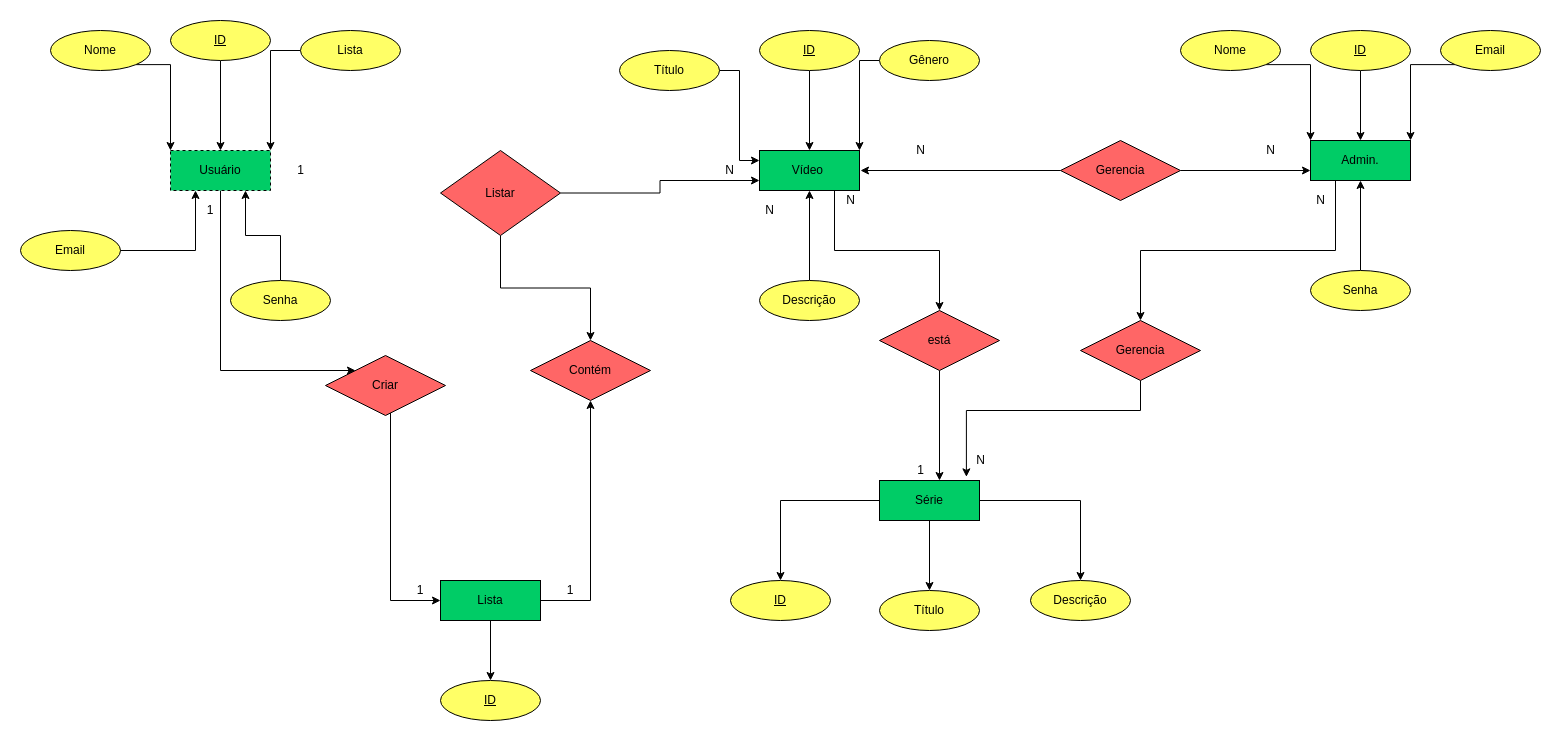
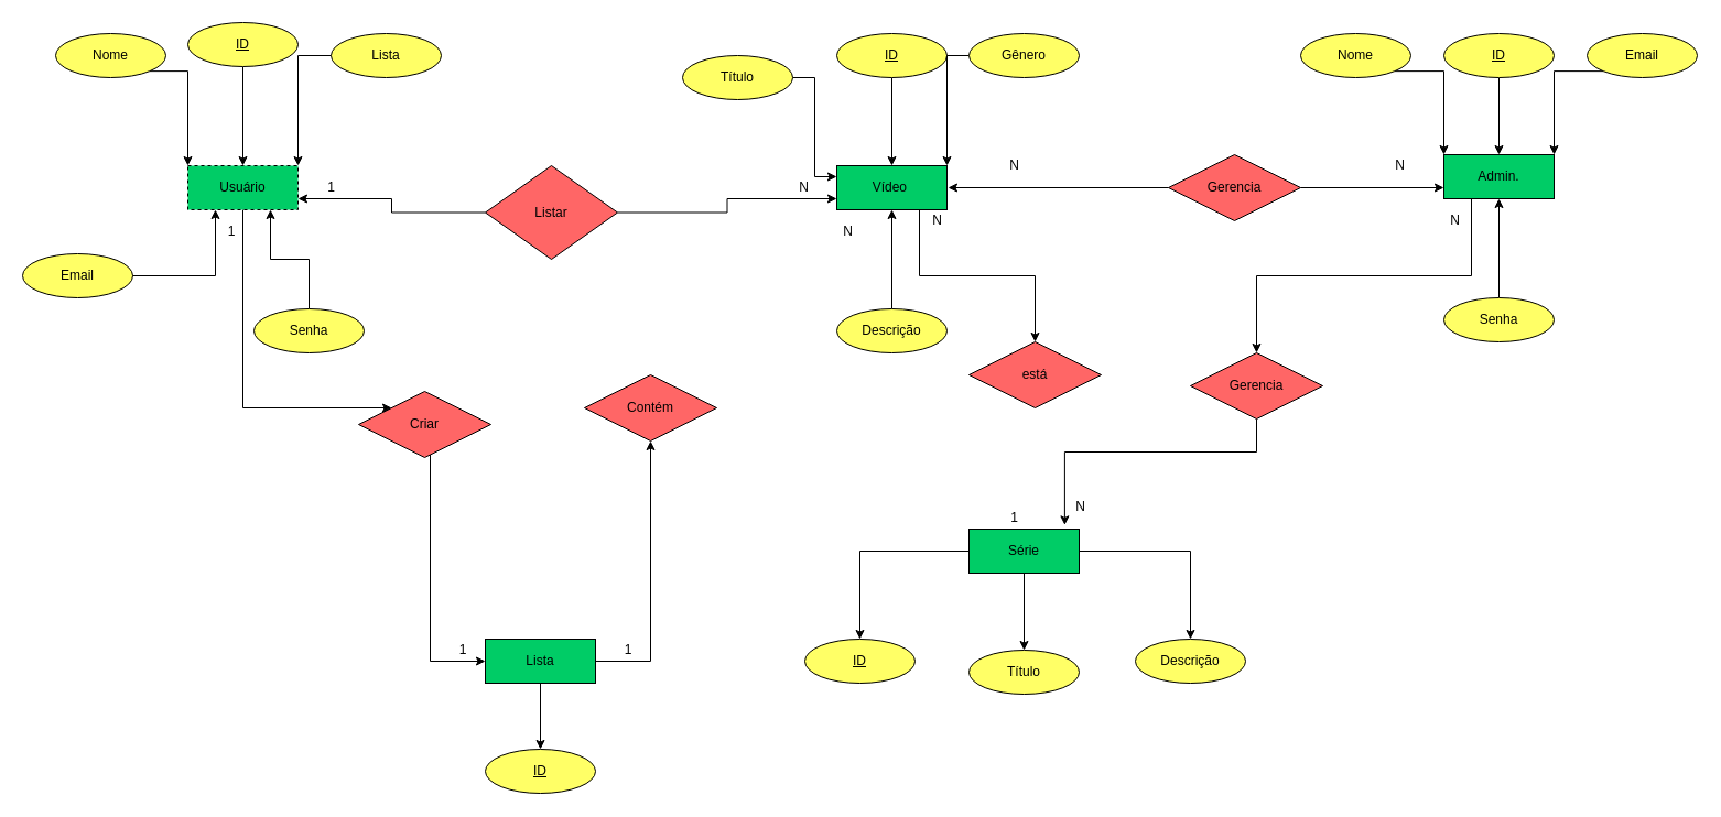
  <mxCell id="0" />
  <mxCell id="1" parent="0" />
  <mxCell id="2" style="edgeStyle=orthogonalEdgeStyle;rounded=0;orthogonalLoop=1;jettySize=auto;html=1;exitX=0.75;exitY=1;exitDx=0;exitDy=0;entryX=0.5;entryY=0;entryDx=0;entryDy=0;" parent="1" source="3" target="63" edge="1"><mxGeometry relative="1" as="geometry" /></mxCell>
  <mxCell id="3" value="Vídeo&amp;nbsp;" style="whiteSpace=wrap;html=1;align=center;fillColor=#00CC66;" parent="1" vertex="1"><mxGeometry x="759" y="150" width="100" height="40" as="geometry" /></mxCell>
  <mxCell id="4" style="edgeStyle=orthogonalEdgeStyle;rounded=0;orthogonalLoop=1;jettySize=auto;html=1;" parent="1" source="5" target="49" edge="1"><mxGeometry relative="1" as="geometry"><mxPoint x="220" y="510" as="targetPoint" /><Array as="points"><mxPoint x="220" y="370" /></Array></mxGeometry></mxCell>
  <mxCell id="5" value="Usuário" style="whiteSpace=wrap;html=1;align=center;fillColor=#00CC66;dashed=1;" parent="1" vertex="1"><mxGeometry x="170" y="150" width="100" height="40" as="geometry" /></mxCell>
  <mxCell id="6" style="edgeStyle=orthogonalEdgeStyle;rounded=0;orthogonalLoop=1;jettySize=auto;html=1;exitX=0.25;exitY=1;exitDx=0;exitDy=0;entryX=0.5;entryY=0;entryDx=0;entryDy=0;" parent="1" source="7" target="65" edge="1"><mxGeometry relative="1" as="geometry" /></mxCell>
  <mxCell id="7" value="Admin." style="whiteSpace=wrap;html=1;align=center;fillColor=#00CC66;" parent="1" vertex="1"><mxGeometry x="1310" y="140" width="100" height="40" as="geometry" /></mxCell>
  <mxCell id="8" style="edgeStyle=orthogonalEdgeStyle;rounded=0;orthogonalLoop=1;jettySize=auto;html=1;entryX=0.5;entryY=0;entryDx=0;entryDy=0;" parent="1" source="9" target="3" edge="1"><mxGeometry relative="1" as="geometry" /></mxCell>
  <mxCell id="9" value="ID" style="ellipse;whiteSpace=wrap;html=1;align=center;fontStyle=4;fillColor=#FFFF66;" parent="1" vertex="1"><mxGeometry x="759" y="30" width="100" height="40" as="geometry" /></mxCell>
  <mxCell id="10" style="edgeStyle=orthogonalEdgeStyle;rounded=0;orthogonalLoop=1;jettySize=auto;html=1;" parent="1" source="11" target="7" edge="1"><mxGeometry relative="1" as="geometry" /></mxCell>
  <mxCell id="11" value="ID" style="ellipse;whiteSpace=wrap;html=1;align=center;fontStyle=4;fillColor=#FFFF66;" parent="1" vertex="1"><mxGeometry x="1310" y="30" width="100" height="40" as="geometry" /></mxCell>
  <mxCell id="12" style="edgeStyle=orthogonalEdgeStyle;rounded=0;orthogonalLoop=1;jettySize=auto;html=1;" parent="1" source="13" target="5" edge="1"><mxGeometry relative="1" as="geometry" /></mxCell>
  <mxCell id="13" value="ID" style="ellipse;whiteSpace=wrap;html=1;align=center;fontStyle=4;fillColor=#FFFF66;" parent="1" vertex="1"><mxGeometry x="170" y="20" width="100" height="40" as="geometry" /></mxCell>
  <mxCell id="14" style="edgeStyle=orthogonalEdgeStyle;rounded=0;orthogonalLoop=1;jettySize=auto;html=1;exitX=1;exitY=0.5;exitDx=0;exitDy=0;entryX=0;entryY=0.25;entryDx=0;entryDy=0;" parent="1" source="15" target="3" edge="1"><mxGeometry relative="1" as="geometry" /></mxCell>
  <mxCell id="15" value="Título" style="ellipse;whiteSpace=wrap;html=1;align=center;fillColor=#FFFF66;" parent="1" vertex="1"><mxGeometry x="619" y="50" width="100" height="40" as="geometry" /></mxCell>
  <mxCell id="16" style="edgeStyle=orthogonalEdgeStyle;rounded=0;orthogonalLoop=1;jettySize=auto;html=1;entryX=0.5;entryY=1;entryDx=0;entryDy=0;" parent="1" source="17" target="3" edge="1"><mxGeometry relative="1" as="geometry" /></mxCell>
  <mxCell id="17" value="Descrição" style="ellipse;whiteSpace=wrap;html=1;align=center;fillColor=#FFFF66;" parent="1" vertex="1"><mxGeometry x="759" y="280" width="100" height="40" as="geometry" /></mxCell>
  <mxCell id="18" style="edgeStyle=orthogonalEdgeStyle;rounded=0;orthogonalLoop=1;jettySize=auto;html=1;entryX=1;entryY=0;entryDx=0;entryDy=0;" parent="1" source="19" target="3" edge="1"><mxGeometry relative="1" as="geometry" /></mxCell>
- <mxCell id="19" value="Gênero" style="ellipse;whiteSpace=wrap;html=1;align=center;fillColor=#FFFF66;" parent="1" vertex="1"><mxGeometry x="879" y="40" width="100" height="40" as="geometry" /></mxCell>
+ <mxCell id="19" value="Gênero" style="ellipse;whiteSpace=wrap;html=1;align=center;fillColor=#FFFF66;" parent="1" vertex="1"><mxGeometry x="879" y="30" width="100" height="40" as="geometry" /></mxCell>
  <mxCell id="20" style="edgeStyle=orthogonalEdgeStyle;rounded=0;orthogonalLoop=1;jettySize=auto;html=1;exitX=1;exitY=1;exitDx=0;exitDy=0;entryX=0;entryY=0;entryDx=0;entryDy=0;" parent="1" source="21" target="5" edge="1"><mxGeometry relative="1" as="geometry" /></mxCell>
  <mxCell id="21" value="Nome&lt;span style=&quot;color: rgba(0 , 0 , 0 , 0) ; font-family: monospace ; font-size: 0px&quot;&gt;%3CmxGraphModel%3E%3Croot%3E%3CmxCell%20id%3D%220%22%2F%3E%3CmxCell%20id%3D%221%22%20parent%3D%220%22%2F%3E%3CmxCell%20id%3D%222%22%20value%3D%22Attribute%22%20style%3D%22ellipse%3BwhiteSpace%3Dwrap%3Bhtml%3D1%3Balign%3Dcenter%3B%22%20vertex%3D%221%22%20parent%3D%221%22%3E%3CmxGeometry%20x%3D%22420%22%20y%3D%22440%22%20width%3D%22100%22%20height%3D%2240%22%20as%3D%22geometry%22%2F%3E%3C%2FmxCell%3E%3C%2Froot%3E%3C%2FmxGraphModel%3E&lt;/span&gt;" style="ellipse;whiteSpace=wrap;html=1;align=center;fillColor=#FFFF66;" parent="1" vertex="1"><mxGeometry x="50" y="30" width="100" height="40" as="geometry" /></mxCell>
  <mxCell id="22" style="edgeStyle=orthogonalEdgeStyle;rounded=0;orthogonalLoop=1;jettySize=auto;html=1;exitX=0;exitY=0.5;exitDx=0;exitDy=0;entryX=1;entryY=0;entryDx=0;entryDy=0;" parent="1" source="23" target="5" edge="1"><mxGeometry relative="1" as="geometry" /></mxCell>
  <mxCell id="23" value="Lista" style="ellipse;whiteSpace=wrap;html=1;align=center;fillColor=#FFFF66;" parent="1" vertex="1"><mxGeometry x="300" y="30" width="100" height="40" as="geometry" /></mxCell>
  <mxCell id="24" style="edgeStyle=orthogonalEdgeStyle;rounded=0;orthogonalLoop=1;jettySize=auto;html=1;entryX=0.75;entryY=1;entryDx=0;entryDy=0;" parent="1" source="25" target="5" edge="1"><mxGeometry relative="1" as="geometry" /></mxCell>
  <mxCell id="25" value="Senha" style="ellipse;whiteSpace=wrap;html=1;align=center;fillColor=#FFFF66;" parent="1" vertex="1"><mxGeometry x="230" y="280" width="100" height="40" as="geometry" /></mxCell>
  <mxCell id="26" style="edgeStyle=orthogonalEdgeStyle;rounded=0;orthogonalLoop=1;jettySize=auto;html=1;exitX=1;exitY=0;exitDx=0;exitDy=0;entryX=0.25;entryY=1;entryDx=0;entryDy=0;" parent="1" source="27" target="5" edge="1"><mxGeometry relative="1" as="geometry"><Array as="points"><mxPoint x="105" y="250" /><mxPoint x="195" y="250" /></Array></mxGeometry></mxCell>
  <mxCell id="27" value="Email" style="ellipse;whiteSpace=wrap;html=1;align=center;fillColor=#FFFF66;" parent="1" vertex="1"><mxGeometry x="20" y="230" width="100" height="40" as="geometry" /></mxCell>
  <mxCell id="28" style="edgeStyle=orthogonalEdgeStyle;rounded=0;orthogonalLoop=1;jettySize=auto;html=1;exitX=1;exitY=1;exitDx=0;exitDy=0;entryX=0;entryY=0;entryDx=0;entryDy=0;" parent="1" source="29" target="7" edge="1"><mxGeometry relative="1" as="geometry" /></mxCell>
  <mxCell id="29" value="Nome&lt;span style=&quot;color: rgba(0 , 0 , 0 , 0) ; font-family: monospace ; font-size: 0px&quot;&gt;%3CmxGraphModel%3E%3Croot%3E%3CmxCell%20id%3D%220%22%2F%3E%3CmxCell%20id%3D%221%22%20parent%3D%220%22%2F%3E%3CmxCell%20id%3D%222%22%20value%3D%22Attribute%22%20style%3D%22ellipse%3BwhiteSpace%3Dwrap%3Bhtml%3D1%3Balign%3Dcenter%3B%22%20vertex%3D%221%22%20parent%3D%221%22%3E%3CmxGeometry%20x%3D%22420%22%20y%3D%22440%22%20width%3D%22100%22%20height%3D%2240%22%20as%3D%22geometry%22%2F%3E%3C%2FmxCell%3E%3C%2Froot%3E%3C%2FmxGraphModel%3E&lt;/span&gt;" style="ellipse;whiteSpace=wrap;html=1;align=center;fillColor=#FFFF66;" parent="1" vertex="1"><mxGeometry x="1180" y="30" width="100" height="40" as="geometry" /></mxCell>
  <mxCell id="30" style="edgeStyle=orthogonalEdgeStyle;rounded=0;orthogonalLoop=1;jettySize=auto;html=1;exitX=0;exitY=1;exitDx=0;exitDy=0;entryX=1;entryY=0;entryDx=0;entryDy=0;" parent="1" source="31" target="7" edge="1"><mxGeometry relative="1" as="geometry" /></mxCell>
  <mxCell id="31" value="Email" style="ellipse;whiteSpace=wrap;html=1;align=center;fillColor=#FFFF66;" parent="1" vertex="1"><mxGeometry x="1440" y="30" width="100" height="40" as="geometry" /></mxCell>
  <mxCell id="32" style="edgeStyle=orthogonalEdgeStyle;rounded=0;orthogonalLoop=1;jettySize=auto;html=1;exitX=0.5;exitY=0;exitDx=0;exitDy=0;entryX=0.5;entryY=1;entryDx=0;entryDy=0;" parent="1" source="33" target="7" edge="1"><mxGeometry relative="1" as="geometry" /></mxCell>
  <mxCell id="33" value="Senha" style="ellipse;whiteSpace=wrap;html=1;align=center;fillColor=#FFFF66;" parent="1" vertex="1"><mxGeometry x="1310" y="270" width="100" height="40" as="geometry" /></mxCell>
- <mxCell id="34" style="edgeStyle=orthogonalEdgeStyle;rounded=0;orthogonalLoop=1;jettySize=auto;html=1;" parent="1" source="36" target="50" edge="1"><mxGeometry relative="1" as="geometry" /></mxCell>
+ <mxCell id="34" style="edgeStyle=orthogonalEdgeStyle;rounded=0;orthogonalLoop=1;jettySize=auto;html=1;entryX=1;entryY=0.75;entryDx=0;entryDy=0;" parent="1" source="36" target="5" edge="1"><mxGeometry relative="1" as="geometry" /></mxCell>
  <mxCell id="35" style="edgeStyle=orthogonalEdgeStyle;rounded=0;orthogonalLoop=1;jettySize=auto;html=1;entryX=0;entryY=0.75;entryDx=0;entryDy=0;" parent="1" source="36" target="3" edge="1"><mxGeometry relative="1" as="geometry" /></mxCell>
  <mxCell id="36" value="Listar" style="shape=rhombus;perimeter=rhombusPerimeter;whiteSpace=wrap;html=1;align=center;fillColor=#FF6666;" parent="1" vertex="1"><mxGeometry x="440" y="150" width="120" height="85" as="geometry" /></mxCell>
  <mxCell id="37" value="1" style="text;html=1;align=center;verticalAlign=middle;resizable=0;points=[];autosize=1;" parent="1" vertex="1"><mxGeometry x="290" y="160" width="20" height="20" as="geometry" /></mxCell>
  <mxCell id="38" value="N" style="text;html=1;align=center;verticalAlign=middle;resizable=0;points=[];autosize=1;" parent="1" vertex="1"><mxGeometry x="719" y="160" width="20" height="20" as="geometry" /></mxCell>
  <mxCell id="39" style="edgeStyle=orthogonalEdgeStyle;rounded=0;orthogonalLoop=1;jettySize=auto;html=1;" parent="1" source="41" edge="1"><mxGeometry relative="1" as="geometry"><mxPoint x="860" y="170" as="targetPoint" /></mxGeometry></mxCell>
  <mxCell id="40" style="edgeStyle=orthogonalEdgeStyle;rounded=0;orthogonalLoop=1;jettySize=auto;html=1;exitX=1;exitY=0.5;exitDx=0;exitDy=0;entryX=0;entryY=0.75;entryDx=0;entryDy=0;" parent="1" source="41" target="7" edge="1"><mxGeometry relative="1" as="geometry" /></mxCell>
  <mxCell id="41" value="Gerencia" style="shape=rhombus;perimeter=rhombusPerimeter;whiteSpace=wrap;html=1;align=center;fillColor=#FF6666;" parent="1" vertex="1"><mxGeometry x="1060" y="140" width="120" height="60" as="geometry" /></mxCell>
  <mxCell id="42" value="N" style="text;html=1;align=center;verticalAlign=middle;resizable=0;points=[];autosize=1;" parent="1" vertex="1"><mxGeometry x="910" y="140" width="20" height="20" as="geometry" /></mxCell>
  <mxCell id="43" value="N" style="text;html=1;align=center;verticalAlign=middle;resizable=0;points=[];autosize=1;" parent="1" vertex="1"><mxGeometry x="1260" y="140" width="20" height="20" as="geometry" /></mxCell>
  <mxCell id="44" style="edgeStyle=orthogonalEdgeStyle;rounded=0;orthogonalLoop=1;jettySize=auto;html=1;entryX=0.5;entryY=0;entryDx=0;entryDy=0;" parent="1" source="46" target="47" edge="1"><mxGeometry relative="1" as="geometry"><mxPoint x="480" y="560" as="targetPoint" /></mxGeometry></mxCell>
  <mxCell id="45" style="edgeStyle=orthogonalEdgeStyle;rounded=0;orthogonalLoop=1;jettySize=auto;html=1;entryX=0.5;entryY=1;entryDx=0;entryDy=0;fillColor=#000000;" parent="1" source="46" target="50" edge="1"><mxGeometry relative="1" as="geometry"><mxPoint x="580" y="410" as="targetPoint" /><Array as="points"><mxPoint x="590" y="600" /></Array></mxGeometry></mxCell>
  <mxCell id="46" value="Lista" style="whiteSpace=wrap;html=1;align=center;fillColor=#00CC66;" parent="1" vertex="1"><mxGeometry x="440" y="580" width="100" height="40" as="geometry" /></mxCell>
  <mxCell id="47" value="ID" style="ellipse;whiteSpace=wrap;html=1;align=center;fontStyle=4;fillColor=#FFFF66;" parent="1" vertex="1"><mxGeometry x="440" y="680" width="100" height="40" as="geometry" /></mxCell>
  <mxCell id="48" style="edgeStyle=orthogonalEdgeStyle;rounded=0;orthogonalLoop=1;jettySize=auto;html=1;entryX=0;entryY=0.5;entryDx=0;entryDy=0;fillColor=#000000;" parent="1" source="49" target="46" edge="1"><mxGeometry relative="1" as="geometry"><mxPoint x="410" y="470" as="targetPoint" /><Array as="points"><mxPoint x="390" y="600" /></Array></mxGeometry></mxCell>
  <mxCell id="49" value="Criar" style="shape=rhombus;perimeter=rhombusPerimeter;whiteSpace=wrap;html=1;align=center;fillColor=#FF6666;" parent="1" vertex="1"><mxGeometry x="325" y="355" width="120" height="60" as="geometry" /></mxCell>
  <mxCell id="50" value="Contém" style="shape=rhombus;perimeter=rhombusPerimeter;whiteSpace=wrap;html=1;align=center;fillColor=#FF6666;" parent="1" vertex="1"><mxGeometry x="530" y="340" width="120" height="60" as="geometry" /></mxCell>
  <mxCell id="51" style="edgeStyle=orthogonalEdgeStyle;rounded=0;orthogonalLoop=1;jettySize=auto;html=1;entryX=0.5;entryY=0;entryDx=0;entryDy=0;" parent="1" source="54" target="55" edge="1"><mxGeometry relative="1" as="geometry" /></mxCell>
  <mxCell id="52" style="edgeStyle=orthogonalEdgeStyle;rounded=0;orthogonalLoop=1;jettySize=auto;html=1;entryX=0.5;entryY=0;entryDx=0;entryDy=0;" parent="1" source="54" target="57" edge="1"><mxGeometry relative="1" as="geometry" /></mxCell>
  <mxCell id="53" style="edgeStyle=orthogonalEdgeStyle;rounded=0;orthogonalLoop=1;jettySize=auto;html=1;entryX=0.5;entryY=0;entryDx=0;entryDy=0;" parent="1" source="54" target="56" edge="1"><mxGeometry relative="1" as="geometry" /></mxCell>
  <mxCell id="54" value="Série" style="whiteSpace=wrap;html=1;align=center;fillColor=#00CC66;" parent="1" vertex="1"><mxGeometry x="879" y="480" width="100" height="40" as="geometry" /></mxCell>
  <mxCell id="55" value="ID" style="ellipse;whiteSpace=wrap;html=1;align=center;fontStyle=4;fillColor=#FFFF66;" parent="1" vertex="1"><mxGeometry x="730" y="580" width="100" height="40" as="geometry" /></mxCell>
  <mxCell id="56" value="Título" style="ellipse;whiteSpace=wrap;html=1;align=center;fillColor=#FFFF66;" parent="1" vertex="1"><mxGeometry x="879" y="590" width="100" height="40" as="geometry" /></mxCell>
  <mxCell id="57" value="Descrição" style="ellipse;whiteSpace=wrap;html=1;align=center;fillColor=#FFFF66;" parent="1" vertex="1"><mxGeometry x="1030" y="580" width="100" height="40" as="geometry" /></mxCell>
  <mxCell id="58" value="1" style="text;html=1;strokeColor=none;fillColor=none;align=center;verticalAlign=middle;whiteSpace=wrap;rounded=0;" parent="1" vertex="1"><mxGeometry x="400" y="580" width="40" height="20" as="geometry" /></mxCell>
  <mxCell id="59" value="1" style="text;html=1;strokeColor=none;fillColor=none;align=center;verticalAlign=middle;whiteSpace=wrap;rounded=0;" parent="1" vertex="1"><mxGeometry x="190" y="200" width="40" height="20" as="geometry" /></mxCell>
  <mxCell id="60" value="1" style="text;html=1;strokeColor=none;fillColor=none;align=center;verticalAlign=middle;whiteSpace=wrap;rounded=0;" parent="1" vertex="1"><mxGeometry x="550" y="580" width="40" height="20" as="geometry" /></mxCell>
  <mxCell id="61" value="N" style="text;html=1;align=center;verticalAlign=middle;resizable=0;points=[];autosize=1;" parent="1" vertex="1"><mxGeometry x="759" y="200" width="20" height="20" as="geometry" /></mxCell>
- <mxCell id="62" style="edgeStyle=orthogonalEdgeStyle;rounded=0;orthogonalLoop=1;jettySize=auto;html=1;entryX=0.6;entryY=0;entryDx=0;entryDy=0;entryPerimeter=0;" parent="1" source="63" target="54" edge="1"><mxGeometry relative="1" as="geometry" /></mxCell>
  <mxCell id="63" value="está" style="shape=rhombus;perimeter=rhombusPerimeter;whiteSpace=wrap;html=1;align=center;fillColor=#FF6666;" parent="1" vertex="1"><mxGeometry x="879" y="310" width="120" height="60" as="geometry" /></mxCell>
  <mxCell id="64" style="edgeStyle=orthogonalEdgeStyle;rounded=0;orthogonalLoop=1;jettySize=auto;html=1;entryX=0.869;entryY=-0.091;entryDx=0;entryDy=0;entryPerimeter=0;" parent="1" source="65" target="54" edge="1"><mxGeometry relative="1" as="geometry"><Array as="points"><mxPoint x="1140" y="410" /><mxPoint x="966" y="410" /></Array></mxGeometry></mxCell>
  <mxCell id="65" value="Gerencia" style="shape=rhombus;perimeter=rhombusPerimeter;whiteSpace=wrap;html=1;align=center;fillColor=#FF6666;" parent="1" vertex="1"><mxGeometry x="1080" y="320" width="120" height="60" as="geometry" /></mxCell>
  <mxCell id="66" value="N" style="text;html=1;align=center;verticalAlign=middle;resizable=0;points=[];autosize=1;" parent="1" vertex="1"><mxGeometry x="1310" y="190" width="20" height="20" as="geometry" /></mxCell>
  <mxCell id="67" value="N" style="text;html=1;align=center;verticalAlign=middle;resizable=0;points=[];autosize=1;" parent="1" vertex="1"><mxGeometry x="970" y="450" width="20" height="20" as="geometry" /></mxCell>
  <mxCell id="68" value="1" style="text;html=1;align=center;verticalAlign=middle;resizable=0;points=[];autosize=1;" parent="1" vertex="1"><mxGeometry x="910" y="460" width="20" height="20" as="geometry" /></mxCell>
  <mxCell id="69" value="N" style="text;html=1;align=center;verticalAlign=middle;resizable=0;points=[];autosize=1;" parent="1" vertex="1"><mxGeometry x="840" y="190" width="20" height="20" as="geometry" /></mxCell>
